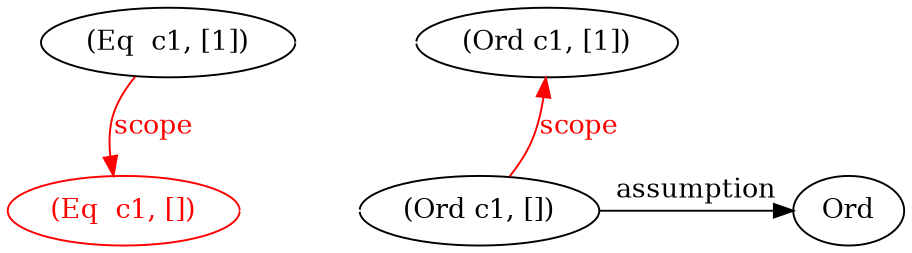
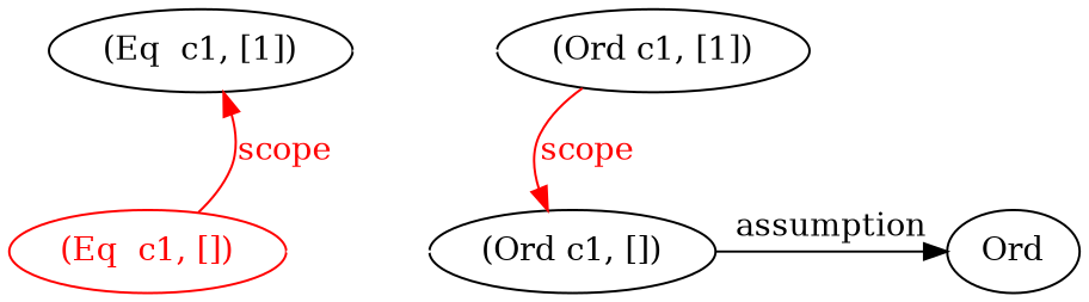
  digraph {
    edge [color=red fontcolor=red]
    n1 [label="(Ord c1, [1])"]
    n2 [label="(Eq  c1, [1])"]
    n3 [label="(Ord c1, [])"]
    n4 [color=red fontcolor=red label="(Eq  c1, [])"]
    n5 [label=Ord]
    subgraph sub_1 {
      rank=same
      n1
      n2
    }
    subgraph sub_2 {
      rank=same
      n3
      n4
      n5
    }
-   n3 -> n1 [label=scope]
+   n1 -> n3 [label=scope]
    n2 -> n1 [color=white fontcolor=white label=eqOrd]
-   n2 -> n4 [label=scope]
+   n4 -> n2 [label=scope]
    n3 -> n5 [label=assumption color="" fontcolor=""]
    n4 -> n3 [color=white fontcolor=white label=eqOrd]
  }
